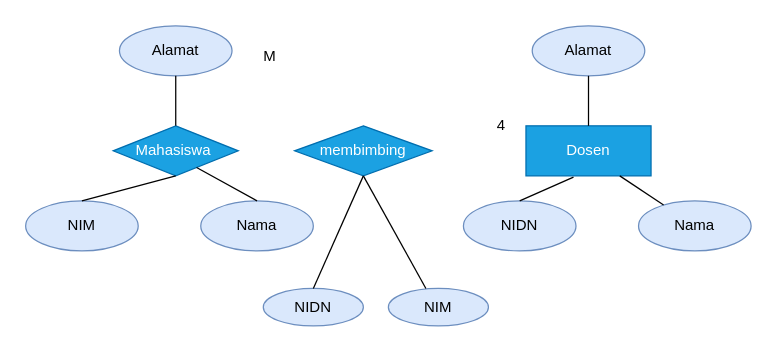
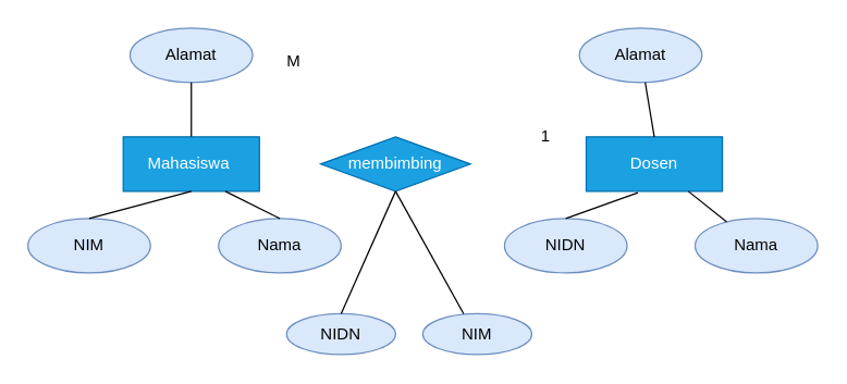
  <mxCell id="0" />
  <mxCell id="1" parent="0" />
- <mxCell id="2" value="Mahasiswa&amp;nbsp;" style="rhombus;whiteSpace=wrap;html=1;fillColor=#1ba1e2;strokeColor=#006EAF;fontColor=#ffffff;" parent="1" vertex="1"><mxGeometry x="90" y="100" width="100" height="40" as="geometry" /></mxCell>
- <mxCell id="3" value="Dosen" style="rounded=0;whiteSpace=wrap;html=1;fillColor=#1ba1e2;strokeColor=#006EAF;fontColor=#ffffff;" parent="1" vertex="1"><mxGeometry x="420" y="100" width="100" height="40" as="geometry" /></mxCell>
+ <mxCell id="2" value="Mahasiswa&amp;nbsp;" style="rounded=0;whiteSpace=wrap;html=1;fillColor=#1ba1e2;strokeColor=#006EAF;fontColor=#ffffff;" parent="1" vertex="1"><mxGeometry x="90" y="100" width="100" height="40" as="geometry" /></mxCell>
+ <mxCell id="3" value="Dosen" style="rounded=0;whiteSpace=wrap;html=1;fillColor=#1ba1e2;strokeColor=#006EAF;fontColor=#ffffff;" parent="1" vertex="1"><mxGeometry x="430" y="100" width="100" height="40" as="geometry" /></mxCell>
  <mxCell id="4" value="membimbing" style="rhombus;whiteSpace=wrap;html=1;fillColor=#1ba1e2;strokeColor=#006EAF;fontColor=#ffffff;" parent="1" vertex="1"><mxGeometry x="235" y="100" width="110" height="40" as="geometry" /></mxCell>
  <mxCell id="5" value="NIM" style="ellipse;whiteSpace=wrap;html=1;fillColor=#dae8fc;strokeColor=#6c8ebf;" parent="1" vertex="1"><mxGeometry x="20" y="160" width="90" height="40" as="geometry" /></mxCell>
  <mxCell id="6" value="Nama" style="ellipse;whiteSpace=wrap;html=1;fillColor=#dae8fc;strokeColor=#6c8ebf;" parent="1" vertex="1"><mxGeometry x="160" y="160" width="90" height="40" as="geometry" /></mxCell>
  <mxCell id="7" value="NIDN" style="ellipse;whiteSpace=wrap;html=1;fillColor=#dae8fc;strokeColor=#6c8ebf;" parent="1" vertex="1"><mxGeometry x="370" y="160" width="90" height="40" as="geometry" /></mxCell>
  <mxCell id="8" value="Nama" style="ellipse;whiteSpace=wrap;html=1;fillColor=#dae8fc;strokeColor=#6c8ebf;" parent="1" vertex="1"><mxGeometry x="510" y="160" width="90" height="40" as="geometry" /></mxCell>
  <mxCell id="9" value="" style="endArrow=none;html=1;entryX=0.5;entryY=1;entryDx=0;entryDy=0;exitX=0.5;exitY=0;exitDx=0;exitDy=0;" parent="1" source="5" target="2" edge="1"><mxGeometry width="50" height="50" relative="1" as="geometry"><mxPoint x="290" y="40" as="sourcePoint" /><mxPoint x="340" y="-10" as="targetPoint" /></mxGeometry></mxCell>
  <mxCell id="10" value="" style="endArrow=none;html=1;entryX=0.75;entryY=1;entryDx=0;entryDy=0;exitX=0.5;exitY=0;exitDx=0;exitDy=0;" parent="1" source="6" target="2" edge="1"><mxGeometry width="50" height="50" relative="1" as="geometry"><mxPoint x="290" y="40" as="sourcePoint" /><mxPoint x="340" y="-10" as="targetPoint" /></mxGeometry></mxCell>
  <mxCell id="11" value="" style="endArrow=none;html=1;entryX=0.38;entryY=1.025;entryDx=0;entryDy=0;entryPerimeter=0;exitX=0.5;exitY=0;exitDx=0;exitDy=0;" parent="1" source="7" target="3" edge="1"><mxGeometry width="50" height="50" relative="1" as="geometry"><mxPoint x="290" y="40" as="sourcePoint" /><mxPoint x="340" y="-10" as="targetPoint" /></mxGeometry></mxCell>
  <mxCell id="12" value="" style="endArrow=none;html=1;entryX=0.75;entryY=1;entryDx=0;entryDy=0;" parent="1" source="8" target="3" edge="1"><mxGeometry width="50" height="50" relative="1" as="geometry"><mxPoint x="290" y="40" as="sourcePoint" /><mxPoint x="340" y="-10" as="targetPoint" /></mxGeometry></mxCell>
  <mxCell id="13" value="Alamat" style="ellipse;whiteSpace=wrap;html=1;fillColor=#dae8fc;strokeColor=#6c8ebf;" parent="1" vertex="1"><mxGeometry x="95" y="20" width="90" height="40" as="geometry" /></mxCell>
  <mxCell id="14" value="Alamat" style="ellipse;whiteSpace=wrap;html=1;fillColor=#dae8fc;strokeColor=#6c8ebf;" parent="1" vertex="1"><mxGeometry x="425" y="20" width="90" height="40" as="geometry" /></mxCell>
  <mxCell id="15" value="" style="endArrow=none;html=1;entryX=0.5;entryY=0;entryDx=0;entryDy=0;exitX=0.5;exitY=1;exitDx=0;exitDy=0;" parent="1" source="13" target="2" edge="1"><mxGeometry width="50" height="50" relative="1" as="geometry"><mxPoint x="290" y="140" as="sourcePoint" /><mxPoint x="340" y="90" as="targetPoint" /></mxGeometry></mxCell>
  <mxCell id="16" value="" style="endArrow=none;html=1;entryX=0.5;entryY=0;entryDx=0;entryDy=0;" parent="1" source="14" target="3" edge="1"><mxGeometry width="50" height="50" relative="1" as="geometry"><mxPoint x="290" y="140" as="sourcePoint" /><mxPoint x="340" y="90" as="targetPoint" /></mxGeometry></mxCell>
  <mxCell id="17" value="NIDN" style="ellipse;whiteSpace=wrap;html=1;fillColor=#dae8fc;strokeColor=#6c8ebf;" parent="1" vertex="1"><mxGeometry x="210" y="230" width="80" height="30" as="geometry" /></mxCell>
  <mxCell id="18" value="NIM" style="ellipse;whiteSpace=wrap;html=1;fillColor=#dae8fc;strokeColor=#6c8ebf;" parent="1" vertex="1"><mxGeometry x="310" y="230" width="80" height="30" as="geometry" /></mxCell>
  <mxCell id="19" value="" style="endArrow=none;html=1;entryX=0.5;entryY=1;entryDx=0;entryDy=0;" parent="1" target="4" edge="1"><mxGeometry width="50" height="50" relative="1" as="geometry"><mxPoint x="340" y="230" as="sourcePoint" /><mxPoint x="390" y="180" as="targetPoint" /></mxGeometry></mxCell>
  <mxCell id="20" value="" style="endArrow=none;html=1;exitX=0.5;exitY=0;exitDx=0;exitDy=0;" parent="1" source="17" edge="1"><mxGeometry width="50" height="50" relative="1" as="geometry"><mxPoint x="340" y="230" as="sourcePoint" /><mxPoint x="290" y="140" as="targetPoint" /></mxGeometry></mxCell>
  <mxCell id="21" value="M" style="text;html=1;align=center;verticalAlign=middle;resizable=0;points=[];autosize=1;" vertex="1" parent="1"><mxGeometry x="200" y="35" width="30" height="20" as="geometry" /></mxCell>
- <mxCell id="22" value="4" style="text;html=1;align=center;verticalAlign=middle;resizable=0;points=[];autosize=1;" vertex="1" parent="1"><mxGeometry x="390" y="90" width="20" height="20" as="geometry" /></mxCell>
+ <mxCell id="22" value="1" style="text;html=1;align=center;verticalAlign=middle;resizable=0;points=[];autosize=1;" vertex="1" parent="1"><mxGeometry x="390" y="90" width="20" height="20" as="geometry" /></mxCell>
